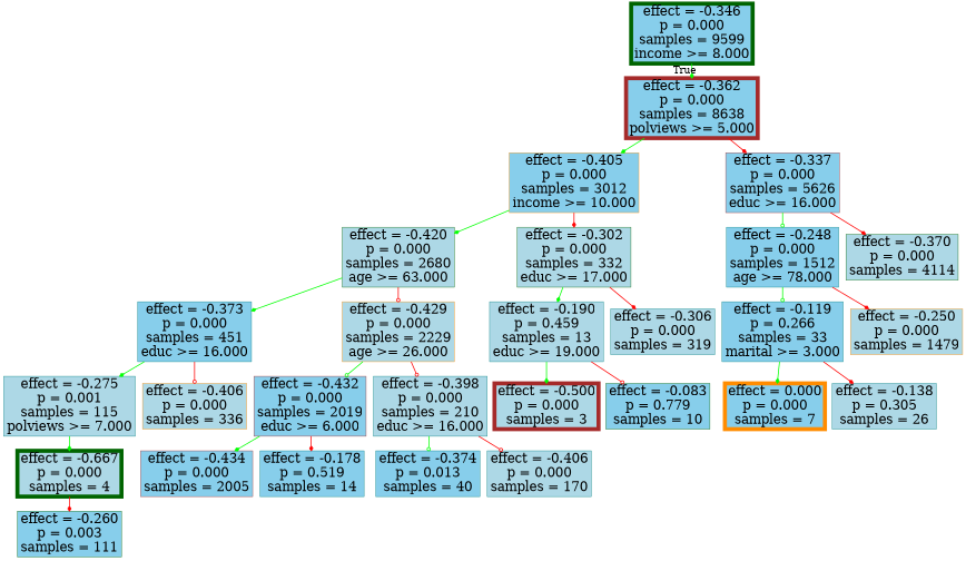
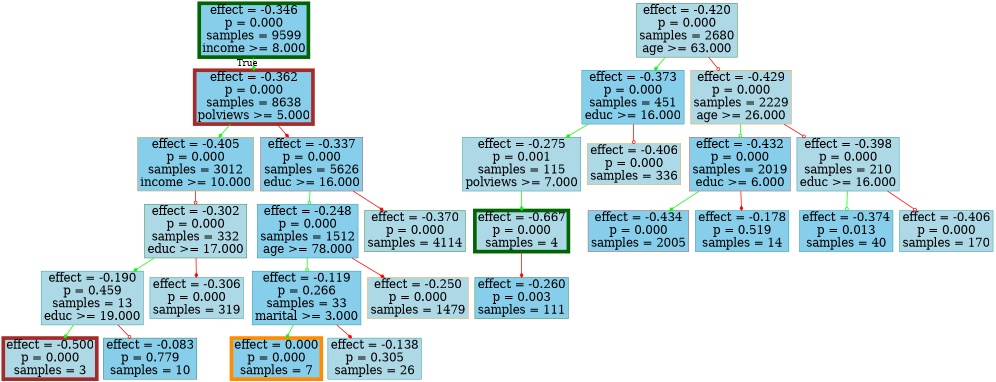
  digraph {
    node [color=teal fillcolor=skyblue fontsize=32 shape=box style=filled]
    edge [arrowhead=diamond color=green fontsize=24 penwidth=2]
    n1 [color=darkgreen label="effect = -0.346\np = 0.000\nsamples = 9599\nincome >= 8.000\n" penwidth=10.0]
    n2 [color=brown label="effect = -0.362\np = 0.000\nsamples = 8638\npolviews >= 5.000\n" penwidth=10.0]
    n3 [color=darkorange label="effect = -0.405\np = 0.000\nsamples = 3012\nincome >= 10.000\n"]
    n4 [color=brown label="effect = -0.337\np = 0.000\nsamples = 5626\neduc >= 16.000\n"]
    n5 [color=darkgreen fillcolor=lightblue label="effect = -0.420\np = 0.000\nsamples = 2680\nage >= 63.000\n"]
    n6 [color=darkgreen fillcolor=lightblue label="effect = -0.302\np = 0.000\nsamples = 332\neduc >= 17.000\n"]
    n7 [label="effect = -0.248\np = 0.000\nsamples = 1512\nage >= 78.000\n"]
    n8 [color=darkgreen fillcolor=lightblue label="effect = -0.370\np = 0.000\nsamples = 4114"]
    n9 [label="effect = -0.373\np = 0.000\nsamples = 451\neduc >= 16.000\n"]
    n10 [color=darkorange fillcolor=lightblue label="effect = -0.429\np = 0.000\nsamples = 2229\nage >= 26.000\n"]
    n11 [fillcolor=lightblue label="effect = -0.190\np = 0.459\nsamples = 13\neduc >= 19.000\n"]
    n12 [fillcolor=lightblue label="effect = -0.306\np = 0.000\nsamples = 319"]
    n13 [fillcolor=lightblue label="effect = -0.275\np = 0.001\nsamples = 115\npolviews >= 7.000\n"]
    n14 [color=darkorange fillcolor=lightblue label="effect = -0.406\np = 0.000\nsamples = 336"]
    n15 [color=brown label="effect = -0.432\np = 0.000\nsamples = 2019\neduc >= 6.000\n"]
    n16 [fillcolor=lightblue label="effect = -0.398\np = 0.000\nsamples = 210\neduc >= 16.000\n"]
    n17 [color=darkgreen fillcolor=lightblue label="effect = -0.667\np = 0.000\nsamples = 4" penwidth=10.0]
    n18 [color=darkgreen label="effect = -0.260\np = 0.003\nsamples = 111"]
    n19 [color=brown label="effect = -0.434\np = 0.000\nsamples = 2005"]
    n20 [label="effect = -0.178\np = 0.519\nsamples = 14"]
    n21 [label="effect = -0.374\np = 0.013\nsamples = 40"]
    n22 [fillcolor=lightblue label="effect = -0.406\np = 0.000\nsamples = 170"]
    n23 [color=brown fillcolor=lightblue label="effect = -0.500\np = 0.000\nsamples = 3" penwidth=10.0]
    n24 [color=darkgreen label="effect = -0.083\np = 0.779\nsamples = 10"]
    n25 [label="effect = -0.119\np = 0.266\nsamples = 33\nmarital >= 3.000\n"]
    n26 [color=darkorange fillcolor=lightblue label="effect = -0.250\np = 0.000\nsamples = 1479"]
    n27 [color=darkorange label="effect = 0.000\np = 0.000\nsamples = 7" penwidth=10.0]
    n28 [fillcolor=lightblue label="effect = -0.138\np = 0.305\nsamples = 26"]
    n1 -> n2 [headlabel=True labelangle=45 labeldistance=2.5]
    n2 -> n3
    n2 -> n4 [color=red]
-   n3 -> n5
-   n3 -> n6 [color=red]
+   n3 -> n6 [arrowhead=odot color=red]
    n4 -> n7 [arrowhead=odot]
    n4 -> n8 [color=red]
    n5 -> n9
    n5 -> n10 [arrowhead=odot color=red]
    n6 -> n11
    n6 -> n12 [color=red]
    n7 -> n25 [arrowhead=odot]
    n7 -> n26 [color=red]
    n9 -> n13
    n9 -> n14 [arrowhead=odot color=red]
    n10 -> n15 [arrowhead=odot]
    n10 -> n16 [arrowhead=odot color=red]
    n11 -> n23
    n11 -> n24 [arrowhead=odot color=red]
    n13 -> n17
    n15 -> n19
    n15 -> n20 [color=red]
    n16 -> n21 [arrowhead=odot]
    n16 -> n22 [arrowhead=odot color=red]
    n17 -> n18 [color=red]
    n25 -> n27
    n25 -> n28 [color=red]
  }
